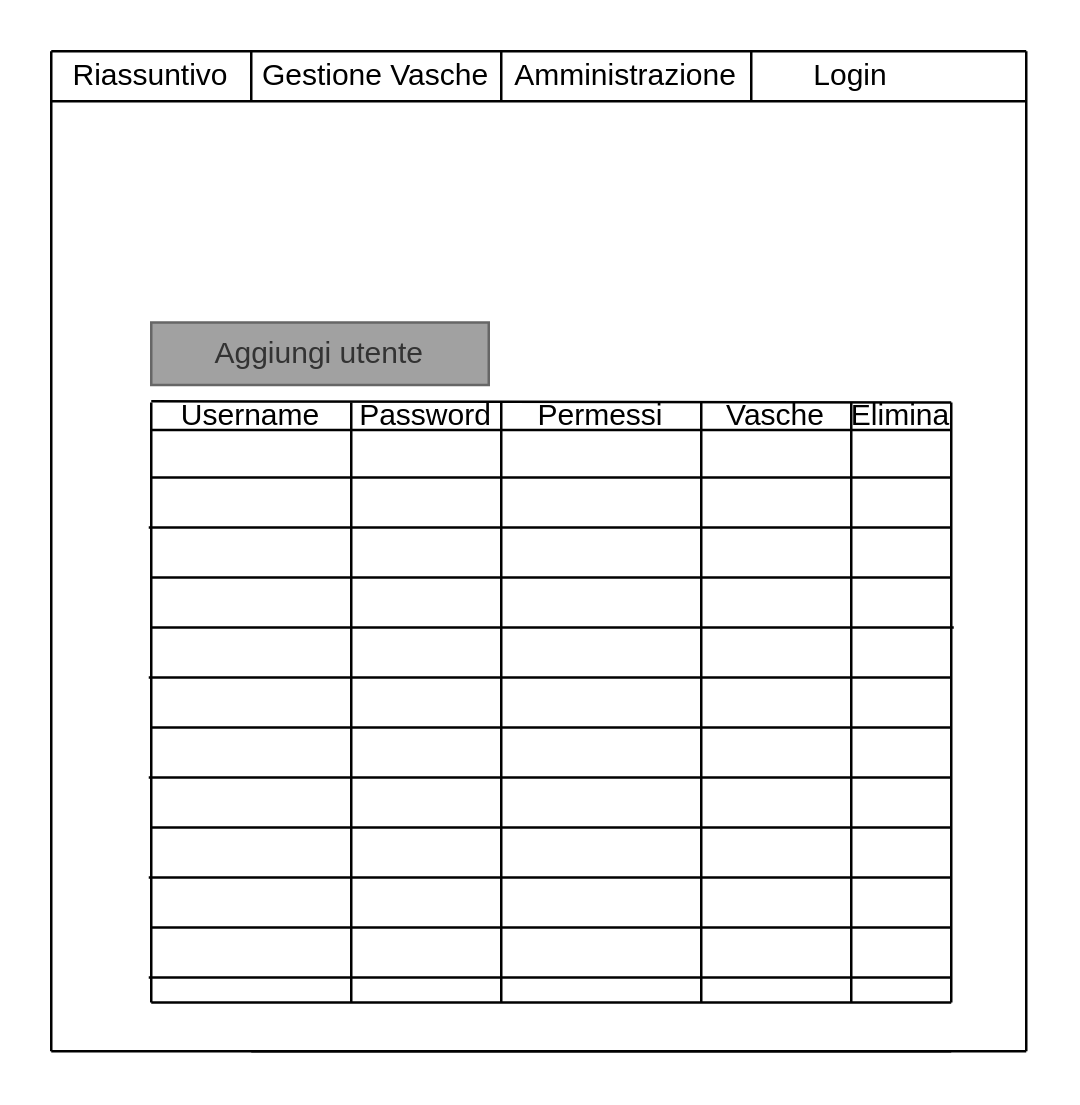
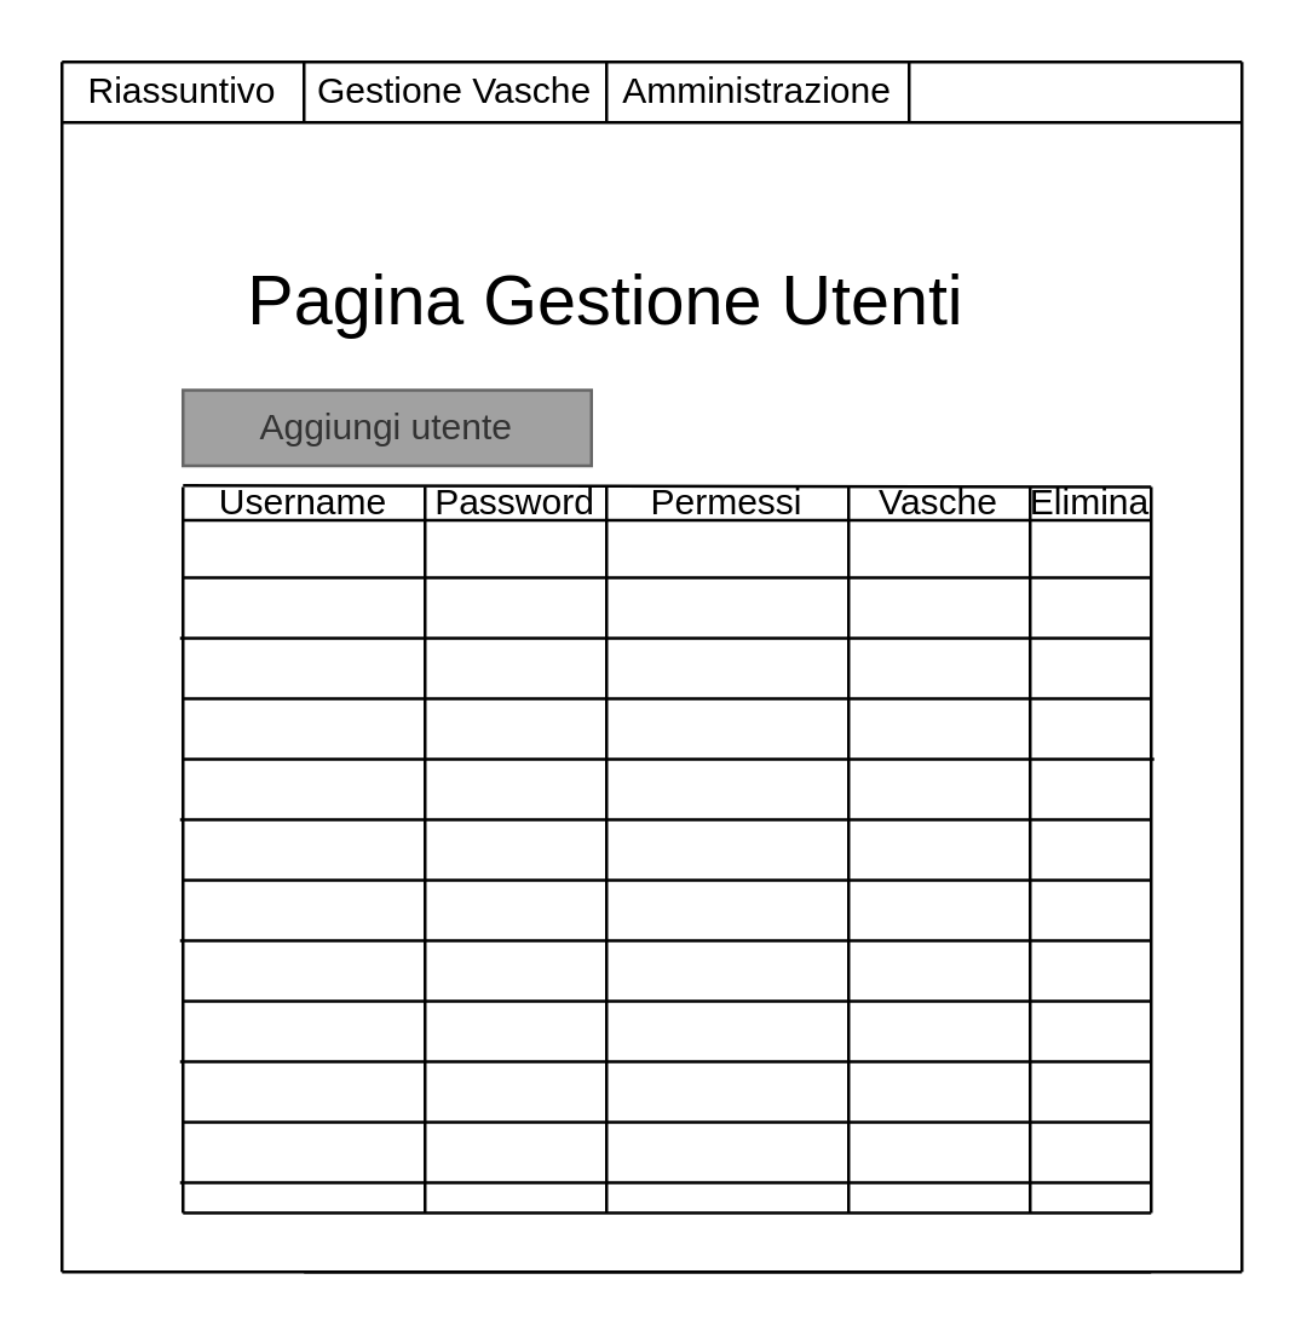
  <mxCell id="0" />
  <mxCell id="1" parent="0" />
  <mxCell id="2" value="Riassuntivo" style="text;html=1;strokeColor=none;fillColor=none;align=center;verticalAlign=middle;whiteSpace=wrap;rounded=0;" vertex="1" parent="1"><mxGeometry x="40" y="20" width="40" height="20" as="geometry" /></mxCell>
  <mxCell id="3" value="Gestione Vasche" style="text;html=1;strokeColor=none;fillColor=none;align=center;verticalAlign=middle;whiteSpace=wrap;rounded=0;" vertex="1" parent="1"><mxGeometry x="100" y="20" width="100" height="20" as="geometry" /></mxCell>
  <mxCell id="4" value="Amministrazione" style="text;html=1;strokeColor=none;fillColor=none;align=center;verticalAlign=middle;whiteSpace=wrap;rounded=0;" vertex="1" parent="1"><mxGeometry x="230" y="20" width="40" height="20" as="geometry" /></mxCell>
  <mxCell id="5" value="Username" style="text;html=1;strokeColor=none;fillColor=none;align=center;verticalAlign=middle;whiteSpace=wrap;rounded=0;" vertex="1" parent="1"><mxGeometry x="80" y="160.5" width="40" height="11" as="geometry" /></mxCell>
  <mxCell id="6" value="" style="endArrow=none;html=1;" edge="1" parent="1"><mxGeometry width="50" height="50" relative="1" as="geometry"><mxPoint x="20" y="20" as="sourcePoint" /><mxPoint x="410" y="20" as="targetPoint" /></mxGeometry></mxCell>
  <mxCell id="7" value="" style="endArrow=none;html=1;" edge="1" parent="1"><mxGeometry width="50" height="50" relative="1" as="geometry"><mxPoint x="20" y="420" as="sourcePoint" /><mxPoint x="380" y="420" as="targetPoint" /></mxGeometry></mxCell>
  <mxCell id="8" value="" style="endArrow=none;html=1;" edge="1" parent="1"><mxGeometry width="50" height="50" relative="1" as="geometry"><mxPoint x="20" y="420" as="sourcePoint" /><mxPoint x="20" y="20" as="targetPoint" /></mxGeometry></mxCell>
  <mxCell id="9" value="" style="endArrow=none;html=1;" edge="1" parent="1"><mxGeometry width="50" height="50" relative="1" as="geometry"><mxPoint x="410" y="420" as="sourcePoint" /><mxPoint x="410" y="20" as="targetPoint" /></mxGeometry></mxCell>
  <mxCell id="10" value="" style="endArrow=none;html=1;" edge="1" parent="1"><mxGeometry width="50" height="50" relative="1" as="geometry"><mxPoint x="20" y="40" as="sourcePoint" /><mxPoint x="410" y="40" as="targetPoint" /></mxGeometry></mxCell>
  <mxCell id="11" value="" style="endArrow=none;html=1;" edge="1" parent="1"><mxGeometry width="50" height="50" relative="1" as="geometry"><mxPoint x="100" y="40" as="sourcePoint" /><mxPoint x="100" y="20" as="targetPoint" /></mxGeometry></mxCell>
  <mxCell id="12" value="" style="endArrow=none;html=1;" edge="1" parent="1"><mxGeometry width="50" height="50" relative="1" as="geometry"><mxPoint x="200" y="40" as="sourcePoint" /><mxPoint x="200" y="20" as="targetPoint" /></mxGeometry></mxCell>
  <mxCell id="13" value="" style="endArrow=none;html=1;" edge="1" parent="1"><mxGeometry width="50" height="50" relative="1" as="geometry"><mxPoint x="300" y="40" as="sourcePoint" /><mxPoint x="300" y="20" as="targetPoint" /></mxGeometry></mxCell>
- <mxCell id="14" value="Login" style="text;html=1;strokeColor=none;fillColor=none;align=center;verticalAlign=middle;whiteSpace=wrap;rounded=0;" vertex="1" parent="1"><mxGeometry x="320" y="20" width="40" height="20" as="geometry" /></mxCell>
+ <mxCell id="15" value="Pagina Gestione Utenti" style="text;html=1;strokeColor=none;fillColor=none;align=center;verticalAlign=middle;whiteSpace=wrap;rounded=0;fontSize=23;" vertex="1" parent="1"><mxGeometry x="60" y="87" width="280" height="23" as="geometry" /></mxCell>
  <mxCell id="16" value="" style="endArrow=none;html=1;" edge="1" parent="1"><mxGeometry width="50" height="50" relative="1" as="geometry"><mxPoint x="60" y="160" as="sourcePoint" /><mxPoint x="380" y="160.5" as="targetPoint" /></mxGeometry></mxCell>
  <mxCell id="17" value="" style="endArrow=none;html=1;" edge="1" parent="1"><mxGeometry width="50" height="50" relative="1" as="geometry"><mxPoint x="60" y="400.5" as="sourcePoint" /><mxPoint x="60" y="160.5" as="targetPoint" /></mxGeometry></mxCell>
  <mxCell id="18" value="" style="endArrow=none;html=1;" edge="1" parent="1"><mxGeometry width="50" height="50" relative="1" as="geometry"><mxPoint x="380" y="400.5" as="sourcePoint" /><mxPoint x="380" y="160.5" as="targetPoint" /></mxGeometry></mxCell>
  <mxCell id="19" value="" style="endArrow=none;html=1;" edge="1" parent="1"><mxGeometry width="50" height="50" relative="1" as="geometry"><mxPoint x="60" y="400.5" as="sourcePoint" /><mxPoint x="380" y="400.5" as="targetPoint" /></mxGeometry></mxCell>
  <mxCell id="20" value="" style="endArrow=none;html=1;" edge="1" parent="1"><mxGeometry width="50" height="50" relative="1" as="geometry"><mxPoint x="340" y="400.5" as="sourcePoint" /><mxPoint x="340" y="160.5" as="targetPoint" /></mxGeometry></mxCell>
  <mxCell id="21" value="" style="endArrow=none;html=1;" edge="1" parent="1"><mxGeometry width="50" height="50" relative="1" as="geometry"><mxPoint x="280" y="400.5" as="sourcePoint" /><mxPoint x="280" y="160.5" as="targetPoint" /></mxGeometry></mxCell>
  <mxCell id="22" value="" style="endArrow=none;html=1;" edge="1" parent="1"><mxGeometry width="50" height="50" relative="1" as="geometry"><mxPoint x="200" y="400.5" as="sourcePoint" /><mxPoint x="200" y="160.5" as="targetPoint" /></mxGeometry></mxCell>
  <mxCell id="23" value="" style="endArrow=none;html=1;" edge="1" parent="1"><mxGeometry width="50" height="50" relative="1" as="geometry"><mxPoint x="140" y="400.5" as="sourcePoint" /><mxPoint x="140" y="160.5" as="targetPoint" /></mxGeometry></mxCell>
  <mxCell id="24" value="" style="endArrow=none;html=1;" edge="1" parent="1"><mxGeometry width="50" height="50" relative="1" as="geometry"><mxPoint x="60" y="171.5" as="sourcePoint" /><mxPoint x="380" y="171.5" as="targetPoint" /></mxGeometry></mxCell>
  <mxCell id="25" value="" style="endArrow=none;html=1;" edge="1" parent="1"><mxGeometry width="50" height="50" relative="1" as="geometry"><mxPoint x="60" y="190.5" as="sourcePoint" /><mxPoint x="380" y="190.5" as="targetPoint" /></mxGeometry></mxCell>
  <mxCell id="26" value="" style="endArrow=none;html=1;" edge="1" parent="1"><mxGeometry width="50" height="50" relative="1" as="geometry"><mxPoint x="59" y="210.5" as="sourcePoint" /><mxPoint x="380" y="210.5" as="targetPoint" /></mxGeometry></mxCell>
  <mxCell id="27" value="" style="endArrow=none;html=1;" edge="1" parent="1"><mxGeometry width="50" height="50" relative="1" as="geometry"><mxPoint x="60" y="250.5" as="sourcePoint" /><mxPoint x="381" y="250.5" as="targetPoint" /></mxGeometry></mxCell>
  <mxCell id="28" value="" style="endArrow=none;html=1;" edge="1" parent="1"><mxGeometry width="50" height="50" relative="1" as="geometry"><mxPoint x="100" y="420" as="sourcePoint" /><mxPoint x="410" y="420" as="targetPoint" /></mxGeometry></mxCell>
  <mxCell id="29" value="" style="endArrow=none;html=1;" edge="1" parent="1"><mxGeometry width="50" height="50" relative="1" as="geometry"><mxPoint x="60" y="230.5" as="sourcePoint" /><mxPoint x="380" y="230.5" as="targetPoint" /></mxGeometry></mxCell>
  <mxCell id="30" value="" style="endArrow=none;html=1;" edge="1" parent="1"><mxGeometry width="50" height="50" relative="1" as="geometry"><mxPoint x="59" y="270.5" as="sourcePoint" /><mxPoint x="380" y="270.5" as="targetPoint" /></mxGeometry></mxCell>
  <mxCell id="31" value="" style="endArrow=none;html=1;" edge="1" parent="1"><mxGeometry width="50" height="50" relative="1" as="geometry"><mxPoint x="60" y="290.5" as="sourcePoint" /><mxPoint x="380" y="290.5" as="targetPoint" /></mxGeometry></mxCell>
  <mxCell id="32" value="" style="endArrow=none;html=1;" edge="1" parent="1"><mxGeometry width="50" height="50" relative="1" as="geometry"><mxPoint x="60" y="330.5" as="sourcePoint" /><mxPoint x="380" y="330.5" as="targetPoint" /></mxGeometry></mxCell>
  <mxCell id="33" value="" style="endArrow=none;html=1;" edge="1" parent="1"><mxGeometry width="50" height="50" relative="1" as="geometry"><mxPoint x="59" y="310.5" as="sourcePoint" /><mxPoint x="380" y="310.5" as="targetPoint" /></mxGeometry></mxCell>
  <mxCell id="34" value="" style="endArrow=none;html=1;" edge="1" parent="1"><mxGeometry width="50" height="50" relative="1" as="geometry"><mxPoint x="59" y="350.5" as="sourcePoint" /><mxPoint x="380" y="350.5" as="targetPoint" /></mxGeometry></mxCell>
  <mxCell id="35" value="" style="endArrow=none;html=1;" edge="1" parent="1"><mxGeometry width="50" height="50" relative="1" as="geometry"><mxPoint x="60" y="370.5" as="sourcePoint" /><mxPoint x="380" y="370.5" as="targetPoint" /></mxGeometry></mxCell>
  <mxCell id="36" value="" style="endArrow=none;html=1;" edge="1" parent="1"><mxGeometry width="50" height="50" relative="1" as="geometry"><mxPoint x="59" y="390.5" as="sourcePoint" /><mxPoint x="380" y="390.5" as="targetPoint" /></mxGeometry></mxCell>
  <mxCell id="37" value="Password" style="text;html=1;strokeColor=none;fillColor=none;align=center;verticalAlign=middle;whiteSpace=wrap;rounded=0;" vertex="1" parent="1"><mxGeometry x="150" y="160.5" width="40" height="11" as="geometry" /></mxCell>
  <mxCell id="38" value="Permessi" style="text;html=1;strokeColor=none;fillColor=none;align=center;verticalAlign=middle;whiteSpace=wrap;rounded=0;" vertex="1" parent="1"><mxGeometry x="220" y="160.5" width="40" height="11" as="geometry" /></mxCell>
  <mxCell id="39" value="Aggiungi utente" style="text;html=1;strokeColor=#666666;fillColor=#A1A1A1;align=center;verticalAlign=middle;whiteSpace=wrap;rounded=0;fontColor=#333333;" vertex="1" parent="1"><mxGeometry x="60" y="128.5" width="135" height="25" as="geometry" /></mxCell>
  <mxCell id="40" value="Vasche" style="text;html=1;strokeColor=none;fillColor=none;align=center;verticalAlign=middle;whiteSpace=wrap;rounded=0;" vertex="1" parent="1"><mxGeometry x="290" y="160.5" width="40" height="11" as="geometry" /></mxCell>
  <mxCell id="41" value="Elimina" style="text;html=1;strokeColor=none;fillColor=none;align=center;verticalAlign=middle;whiteSpace=wrap;rounded=0;" vertex="1" parent="1"><mxGeometry x="340" y="160.5" width="40" height="11" as="geometry" /></mxCell>
